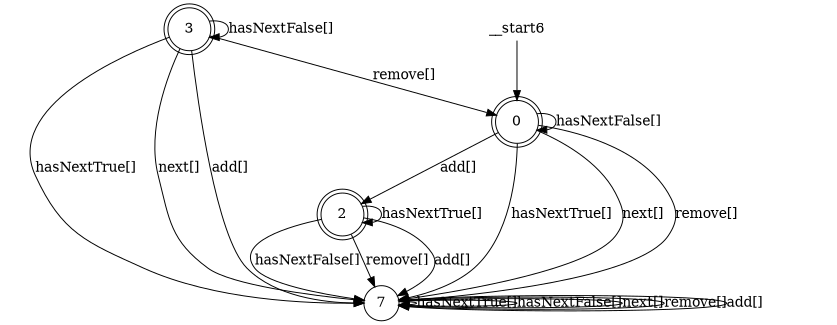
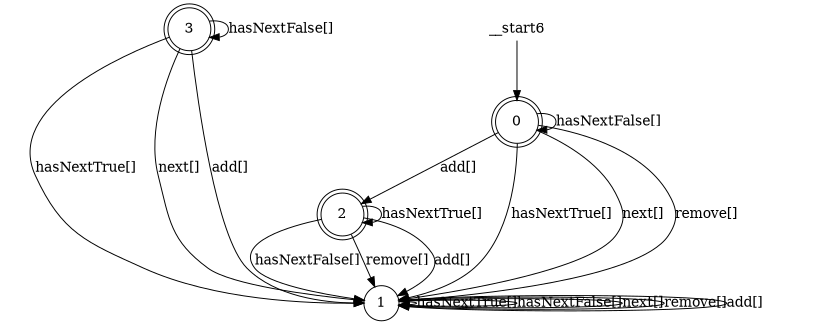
  digraph {
    node [shape=doublecircle]
    n1 [label=0]
-   n2 [label=7 shape=circle]
+   n2 [label=1 shape=circle]
    n3 [label=2]
    n4 [label=3]
    n5 [height=0 label=__start6 shape=none width=0]
    n1 -> n1 [label="hasNextFalse[]"]
    n1 -> n2 [label="hasNextTrue[]"]
    n1 -> n2 [label="next[]"]
    n1 -> n2 [label="remove[]"]
    n1 -> n3 [label="add[]"]
    n2 -> n2 [label="hasNextTrue[]"]
    n2 -> n2 [label="hasNextFalse[]"]
    n2 -> n2 [label="next[]"]
    n2 -> n2 [label="remove[]"]
    n2 -> n2 [label="add[]"]
    n3 -> n2 [label="hasNextFalse[]"]
    n3 -> n2 [label="remove[]"]
    n3 -> n2 [label="add[]"]
    n3 -> n3 [label="hasNextTrue[]"]
-   n4 -> n1 [label="remove[]"]
    n4 -> n2 [label="hasNextTrue[]"]
    n4 -> n2 [label="next[]"]
    n4 -> n2 [label="add[]"]
    n4 -> n4 [label="hasNextFalse[]"]
    n5 -> n1
  }
